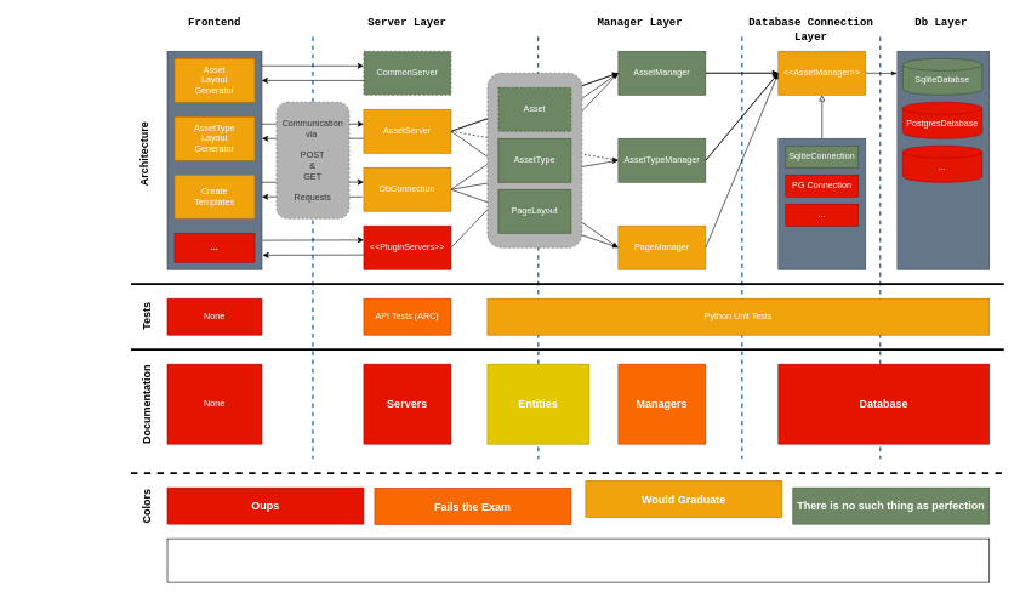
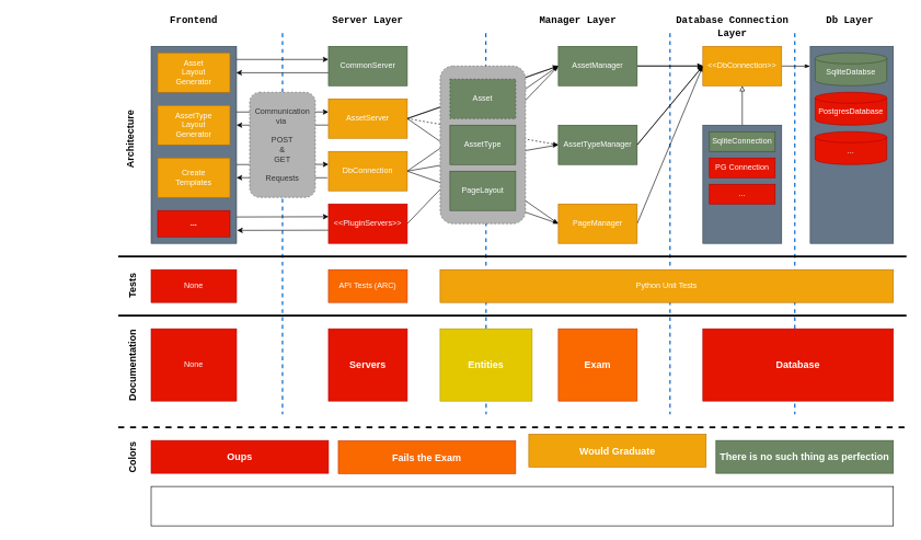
  <mxCell id="0" />
  <mxCell id="1" parent="0" />
  <mxCell id="2" value="" style="endArrow=none;dashed=1;html=1;rounded=0;strokeWidth=2;strokeColor=#0066CC;" parent="1" edge="1"><mxGeometry width="50" height="50" relative="1" as="geometry"><mxPoint x="1209" y="50" as="sourcePoint" /><mxPoint x="1209" y="630" as="targetPoint" /></mxGeometry></mxCell>
  <mxCell id="3" value="" style="endArrow=none;dashed=1;html=1;rounded=0;strokeWidth=2;strokeColor=#0066CC;" parent="1" edge="1"><mxGeometry width="50" height="50" relative="1" as="geometry"><mxPoint x="1019" y="50" as="sourcePoint" /><mxPoint x="1019" y="630" as="targetPoint" /></mxGeometry></mxCell>
  <mxCell id="4" value="" style="endArrow=none;dashed=1;html=1;rounded=0;strokeWidth=2;strokeColor=#0066CC;" parent="1" edge="1"><mxGeometry width="50" height="50" relative="1" as="geometry"><mxPoint x="738.58" y="50" as="sourcePoint" /><mxPoint x="739" y="630" as="targetPoint" /></mxGeometry></mxCell>
  <mxCell id="5" value="" style="endArrow=none;dashed=1;html=1;rounded=0;strokeWidth=2;strokeColor=#0066CC;" parent="1" edge="1"><mxGeometry width="50" height="50" relative="1" as="geometry"><mxPoint x="429" y="50" as="sourcePoint" /><mxPoint x="429" y="630" as="targetPoint" /></mxGeometry></mxCell>
  <mxCell id="6" value="" style="rounded=0;whiteSpace=wrap;html=1;labelPosition=center;verticalLabelPosition=middle;align=center;verticalAlign=middle;spacingTop=3;fillColor=#647687;strokeColor=#314354;fontColor=#ffffff;" parent="1" vertex="1"><mxGeometry x="229" y="70" width="130" height="300" as="geometry" /></mxCell>
  <mxCell id="7" style="edgeStyle=none;rounded=0;orthogonalLoop=1;jettySize=auto;html=1;exitX=1;exitY=0.5;exitDx=0;exitDy=0;entryX=0;entryY=0.5;entryDx=0;entryDy=0;endArrow=classicThin;endFill=1;" parent="1" source="10" target="28" edge="1"><mxGeometry relative="1" as="geometry" /></mxCell>
  <mxCell id="8" style="edgeStyle=none;rounded=0;orthogonalLoop=1;jettySize=auto;html=1;exitX=1;exitY=0.5;exitDx=0;exitDy=0;entryX=0;entryY=0.5;entryDx=0;entryDy=0;endArrow=classicThin;endFill=1;" parent="1" source="10" target="30" edge="1"><mxGeometry relative="1" as="geometry" /></mxCell>
  <mxCell id="9" style="edgeStyle=none;rounded=0;orthogonalLoop=1;jettySize=auto;html=1;exitX=1;exitY=0.5;exitDx=0;exitDy=0;entryX=0;entryY=0.5;entryDx=0;entryDy=0;endArrow=classicThin;endFill=1;" parent="1" source="10" target="32" edge="1"><mxGeometry relative="1" as="geometry" /></mxCell>
  <mxCell id="10" value="DbConnection" style="rounded=0;whiteSpace=wrap;html=1;fillColor=#f0a30a;strokeColor=#BD7000;fontColor=#ffffff;" parent="1" vertex="1"><mxGeometry x="499" y="230" width="120" height="60" as="geometry" /></mxCell>
  <mxCell id="11" style="edgeStyle=none;rounded=0;orthogonalLoop=1;jettySize=auto;html=1;exitX=1;exitY=0.5;exitDx=0;exitDy=0;entryX=0;entryY=0.5;entryDx=0;entryDy=0;endArrow=classicThin;endFill=1;" parent="1" source="12" target="28" edge="1"><mxGeometry relative="1" as="geometry" /></mxCell>
  <mxCell id="12" value="&amp;lt;&amp;lt;PluginServers&amp;gt;&amp;gt;" style="rounded=0;whiteSpace=wrap;html=1;fillColor=#e51400;strokeColor=#B20000;fontColor=#ffffff;" parent="1" vertex="1"><mxGeometry x="499" y="310" width="120" height="60" as="geometry" /></mxCell>
  <mxCell id="13" value="" style="endArrow=classic;html=1;entryX=0;entryY=0.333;entryDx=0;entryDy=0;entryPerimeter=0;" parent="1" target="21" edge="1"><mxGeometry width="50" height="50" relative="1" as="geometry"><mxPoint x="359" y="90" as="sourcePoint" /><mxPoint x="459" y="89.98" as="targetPoint" /></mxGeometry></mxCell>
  <mxCell id="14" value="" style="endArrow=classic;html=1;entryX=0.997;entryY=0.134;entryDx=0;entryDy=0;entryPerimeter=0;exitX=0;exitY=0.67;exitDx=0;exitDy=0;exitPerimeter=0;" parent="1" source="21" target="6" edge="1"><mxGeometry width="50" height="50" relative="1" as="geometry"><mxPoint x="459" y="110" as="sourcePoint" /><mxPoint x="509" y="60" as="targetPoint" /></mxGeometry></mxCell>
  <mxCell id="15" value="" style="endArrow=classic;html=1;entryX=0;entryY=0.333;entryDx=0;entryDy=0;entryPerimeter=0;" parent="1" target="25" edge="1"><mxGeometry width="50" height="50" relative="1" as="geometry"><mxPoint x="359" y="170" as="sourcePoint" /><mxPoint x="459" y="170" as="targetPoint" /></mxGeometry></mxCell>
  <mxCell id="16" value="" style="endArrow=classic;html=1;exitX=-0.001;exitY=0.665;exitDx=0;exitDy=0;exitPerimeter=0;" parent="1" source="25" edge="1"><mxGeometry width="50" height="50" relative="1" as="geometry"><mxPoint x="459" y="190.02" as="sourcePoint" /><mxPoint x="359" y="190" as="targetPoint" /></mxGeometry></mxCell>
  <mxCell id="17" value="" style="endArrow=classic;html=1;entryX=0;entryY=0.329;entryDx=0;entryDy=0;entryPerimeter=0;" parent="1" target="10" edge="1"><mxGeometry width="50" height="50" relative="1" as="geometry"><mxPoint x="359" y="250" as="sourcePoint" /><mxPoint x="459.39" y="249.75" as="targetPoint" /></mxGeometry></mxCell>
  <mxCell id="18" value="" style="endArrow=classic;html=1;exitX=-0.015;exitY=0.668;exitDx=0;exitDy=0;exitPerimeter=0;" parent="1" source="10" edge="1"><mxGeometry width="50" height="50" relative="1" as="geometry"><mxPoint x="459.39" y="269.77" as="sourcePoint" /><mxPoint x="359" y="270" as="targetPoint" /></mxGeometry></mxCell>
  <mxCell id="19" value="" style="endArrow=classic;html=1;entryX=0.001;entryY=0.323;entryDx=0;entryDy=0;entryPerimeter=0;exitX=1.003;exitY=0.866;exitDx=0;exitDy=0;exitPerimeter=0;" parent="1" source="6" target="12" edge="1"><mxGeometry width="50" height="50" relative="1" as="geometry"><mxPoint x="349" y="325" as="sourcePoint" /><mxPoint x="459.39" y="329.75" as="targetPoint" /></mxGeometry></mxCell>
  <mxCell id="20" value="" style="endArrow=classic;html=1;exitX=-0.003;exitY=0.665;exitDx=0;exitDy=0;exitPerimeter=0;entryX=1.007;entryY=0.934;entryDx=0;entryDy=0;entryPerimeter=0;" parent="1" source="12" target="6" edge="1"><mxGeometry width="50" height="50" relative="1" as="geometry"><mxPoint x="459.39" y="349.77" as="sourcePoint" /><mxPoint x="379" y="354" as="targetPoint" /></mxGeometry></mxCell>
- <mxCell id="21" value="CommonServer" style="rounded=0;whiteSpace=wrap;html=1;fillColor=#6d8764;strokeColor=#3A5431;fontColor=#ffffff;dashed=1;" parent="1" vertex="1"><mxGeometry x="499" y="70" width="120" height="60" as="geometry" /></mxCell>
+ <mxCell id="21" value="CommonServer" style="rounded=0;whiteSpace=wrap;html=1;fillColor=#6d8764;strokeColor=#3A5431;fontColor=#ffffff;" parent="1" vertex="1"><mxGeometry x="499" y="70" width="120" height="60" as="geometry" /></mxCell>
  <mxCell id="22" style="rounded=0;orthogonalLoop=1;jettySize=auto;html=1;exitX=1;exitY=0.5;exitDx=0;exitDy=0;entryX=0;entryY=0.5;entryDx=0;entryDy=0;" parent="1" source="25" target="28" edge="1"><mxGeometry relative="1" as="geometry" /></mxCell>
  <mxCell id="23" style="edgeStyle=none;rounded=0;orthogonalLoop=1;jettySize=auto;html=1;exitX=1;exitY=0.5;exitDx=0;exitDy=0;entryX=0;entryY=0.5;entryDx=0;entryDy=0;endArrow=classicThin;endFill=1;dashed=1;" parent="1" source="25" target="30" edge="1"><mxGeometry relative="1" as="geometry" /></mxCell>
  <mxCell id="24" style="edgeStyle=none;rounded=0;orthogonalLoop=1;jettySize=auto;html=1;exitX=1;exitY=0.5;exitDx=0;exitDy=0;entryX=0;entryY=0.5;entryDx=0;entryDy=0;endArrow=classicThin;endFill=1;" parent="1" source="25" target="32" edge="1"><mxGeometry relative="1" as="geometry" /></mxCell>
  <mxCell id="25" value="AssetServer" style="rounded=0;whiteSpace=wrap;html=1;fillColor=#f0a30a;strokeColor=#BD7000;fontColor=#ffffff;" parent="1" vertex="1"><mxGeometry x="499" y="150" width="120" height="60" as="geometry" /></mxCell>
  <mxCell id="26" value="Communication&lt;br&gt;via&amp;nbsp;&lt;br&gt;&lt;br&gt;POST&lt;br&gt;&amp;amp;&lt;br&gt;GET&lt;br&gt;&lt;br&gt;Requests" style="rounded=1;whiteSpace=wrap;html=1;dashed=1;strokeColor=#666666;fontColor=#333333;fillColor=#B3B3B3;" parent="1" vertex="1"><mxGeometry x="379" y="140" width="100" height="160" as="geometry" /></mxCell>
  <mxCell id="27" style="edgeStyle=none;rounded=0;orthogonalLoop=1;jettySize=auto;html=1;exitX=1;exitY=0.5;exitDx=0;exitDy=0;entryX=0;entryY=0.5;entryDx=0;entryDy=0;" parent="1" source="28" target="34" edge="1"><mxGeometry relative="1" as="geometry" /></mxCell>
  <mxCell id="28" value="AssetManager" style="rounded=0;whiteSpace=wrap;html=1;fillColor=#6d8764;strokeColor=#3A5431;fontColor=#ffffff;" parent="1" vertex="1"><mxGeometry x="849" y="70" width="120" height="60" as="geometry" /></mxCell>
  <mxCell id="29" style="edgeStyle=none;rounded=0;orthogonalLoop=1;jettySize=auto;html=1;exitX=1;exitY=0.5;exitDx=0;exitDy=0;entryX=0;entryY=0.5;entryDx=0;entryDy=0;" parent="1" source="30" target="34" edge="1"><mxGeometry relative="1" as="geometry"><mxPoint x="1049" y="220" as="targetPoint" /></mxGeometry></mxCell>
  <mxCell id="30" value="AssetTypeManager" style="rounded=0;whiteSpace=wrap;html=1;fillColor=#6d8764;strokeColor=#3A5431;fontColor=#ffffff;" parent="1" vertex="1"><mxGeometry x="849" y="190" width="120" height="60" as="geometry" /></mxCell>
  <mxCell id="31" style="edgeStyle=none;rounded=0;orthogonalLoop=1;jettySize=auto;html=1;exitX=1;exitY=0.5;exitDx=0;exitDy=0;entryX=0;entryY=0.5;entryDx=0;entryDy=0;" parent="1" source="32" target="34" edge="1"><mxGeometry relative="1" as="geometry"><mxPoint x="1049" y="220" as="targetPoint" /></mxGeometry></mxCell>
  <mxCell id="32" value="PageManager" style="rounded=0;whiteSpace=wrap;html=1;fillColor=#f0a30a;strokeColor=#BD7000;fontColor=#ffffff;" parent="1" vertex="1"><mxGeometry x="849" y="310" width="120" height="60" as="geometry" /></mxCell>
  <mxCell id="33" style="edgeStyle=none;rounded=0;orthogonalLoop=1;jettySize=auto;html=1;exitX=1;exitY=0.5;exitDx=0;exitDy=0;entryX=-0.002;entryY=0.101;entryDx=0;entryDy=0;entryPerimeter=0;endArrow=classicThin;endFill=1;fontSize=12;" parent="1" source="34" target="41" edge="1"><mxGeometry relative="1" as="geometry" /></mxCell>
- <mxCell id="34" value="&amp;lt;&amp;lt;AssetManager&amp;gt;&amp;gt;" style="rounded=0;whiteSpace=wrap;html=1;fillColor=#f0a30a;strokeColor=#BD7000;fontColor=#ffffff;" parent="1" vertex="1"><mxGeometry x="1069" y="70" width="120" height="60" as="geometry" /></mxCell>
+ <mxCell id="34" value="&amp;lt;&amp;lt;DbConnection&amp;gt;&amp;gt;" style="rounded=0;whiteSpace=wrap;html=1;fillColor=#f0a30a;strokeColor=#BD7000;fontColor=#ffffff;" parent="1" vertex="1"><mxGeometry x="1069" y="70" width="120" height="60" as="geometry" /></mxCell>
  <mxCell id="35" style="edgeStyle=none;rounded=0;orthogonalLoop=1;jettySize=auto;html=1;exitX=0.5;exitY=0;exitDx=0;exitDy=0;entryX=0.5;entryY=1;entryDx=0;entryDy=0;endArrow=block;endFill=0;" parent="1" source="36" target="34" edge="1"><mxGeometry relative="1" as="geometry" /></mxCell>
  <mxCell id="36" value="" style="rounded=0;whiteSpace=wrap;html=1;fillColor=#647687;strokeColor=#314354;fontColor=#ffffff;" parent="1" vertex="1"><mxGeometry x="1069" y="190" width="120" height="180" as="geometry" /></mxCell>
  <mxCell id="37" value="SqliteConnection" style="rounded=0;whiteSpace=wrap;html=1;fillColor=#6d8764;strokeColor=#3A5431;fontColor=#ffffff;" parent="1" vertex="1"><mxGeometry x="1079" y="200" width="100" height="30" as="geometry" /></mxCell>
  <mxCell id="38" style="edgeStyle=none;rounded=0;orthogonalLoop=1;jettySize=auto;html=1;endArrow=classicThin;endFill=1;" parent="1" edge="1"><mxGeometry relative="1" as="geometry"><mxPoint x="969" y="100" as="sourcePoint" /><mxPoint x="1069" y="100" as="targetPoint" /></mxGeometry></mxCell>
  <mxCell id="39" style="edgeStyle=none;rounded=0;orthogonalLoop=1;jettySize=auto;html=1;exitX=1;exitY=0.5;exitDx=0;exitDy=0;entryX=0;entryY=0.5;entryDx=0;entryDy=0;endArrow=classicThin;endFill=1;" parent="1" source="30" target="34" edge="1"><mxGeometry relative="1" as="geometry"><mxPoint x="1089" y="100" as="targetPoint" /><mxPoint x="949" y="220" as="sourcePoint" /></mxGeometry></mxCell>
  <mxCell id="40" style="rounded=0;orthogonalLoop=1;jettySize=auto;html=1;exitX=1;exitY=0.5;exitDx=0;exitDy=0;endArrow=classicThin;endFill=1;entryX=0;entryY=0.5;entryDx=0;entryDy=0;" parent="1" edge="1" target="28"><mxGeometry relative="1" as="geometry"><mxPoint x="619" y="180" as="sourcePoint" /><mxPoint x="939" y="100" as="targetPoint" /></mxGeometry></mxCell>
  <mxCell id="41" value="" style="rounded=0;whiteSpace=wrap;html=1;fontSize=12;fillColor=#647687;strokeColor=#314354;fontColor=#ffffff;" parent="1" vertex="1"><mxGeometry x="1232.5" y="70" width="126.5" height="300" as="geometry" /></mxCell>
  <mxCell id="42" value="SqliteDatabse" style="strokeWidth=1;html=1;shape=mxgraph.flowchart.database;whiteSpace=wrap;verticalAlign=middle;fontSize=12;labelPosition=center;verticalLabelPosition=middle;align=center;spacingTop=10;fillColor=#6d8764;strokeColor=#3A5431;fontColor=#ffffff;" parent="1" vertex="1"><mxGeometry x="1240" y="80" width="109" height="50" as="geometry" /></mxCell>
  <mxCell id="43" value="&lt;font face=&quot;Courier New&quot; style=&quot;font-size: 15px;&quot;&gt;Frontend&lt;/font&gt;" style="text;html=1;strokeColor=none;fillColor=none;align=center;verticalAlign=middle;whiteSpace=wrap;rounded=0;fontSize=15;fontStyle=1" parent="1" vertex="1"><mxGeometry x="229" y="20" width="130" height="20" as="geometry" /></mxCell>
  <mxCell id="44" value="" style="rounded=1;whiteSpace=wrap;html=1;strokeWidth=1;fontSize=12;dashed=1;strokeColor=#666666;fontColor=#333333;fillColor=#B3B3B3;" parent="1" vertex="1"><mxGeometry x="669" y="100" width="130" height="240" as="geometry" /></mxCell>
  <mxCell id="45" value="Asset" style="rounded=0;whiteSpace=wrap;html=1;strokeWidth=1;fontSize=12;fillColor=#6d8764;strokeColor=#3A5431;fontColor=#ffffff;dashed=1;" parent="1" vertex="1"><mxGeometry x="684" y="120" width="100" height="60" as="geometry" /></mxCell>
  <mxCell id="46" value="AssetType" style="rounded=0;whiteSpace=wrap;html=1;strokeWidth=1;fontSize=12;fillColor=#6d8764;strokeColor=#3A5431;fontColor=#ffffff;" parent="1" vertex="1"><mxGeometry x="684" y="190" width="100" height="60" as="geometry" /></mxCell>
  <mxCell id="47" value="&lt;span style=&quot;font-weight: normal&quot;&gt;PageLayout&lt;/span&gt;" style="rounded=0;whiteSpace=wrap;html=1;strokeWidth=1;fontSize=12;fontStyle=1;fillColor=#6d8764;strokeColor=#3A5431;fontColor=#ffffff;" parent="1" vertex="1"><mxGeometry x="684" y="260" width="100" height="60" as="geometry" /></mxCell>
  <mxCell id="48" value="Asset&lt;br&gt;Layout&lt;br&gt;Generator" style="rounded=0;whiteSpace=wrap;html=1;strokeWidth=1;fontSize=12;fillColor=#f0a30a;strokeColor=#BD7000;fontColor=#ffffff;" parent="1" vertex="1"><mxGeometry x="239" y="80" width="110" height="60" as="geometry" /></mxCell>
  <mxCell id="49" value="AssetType&lt;br&gt;Layout&lt;br&gt;Generator" style="rounded=0;whiteSpace=wrap;html=1;strokeWidth=1;fontSize=12;fillColor=#f0a30a;strokeColor=#BD7000;fontColor=#ffffff;" parent="1" vertex="1"><mxGeometry x="239" y="160" width="110" height="60" as="geometry" /></mxCell>
  <mxCell id="50" value="Create&lt;br&gt;Templates" style="rounded=0;whiteSpace=wrap;html=1;strokeWidth=1;fontSize=12;fillColor=#f0a30a;strokeColor=#BD7000;fontColor=#ffffff;" parent="1" vertex="1"><mxGeometry x="239" y="240" width="110" height="60" as="geometry" /></mxCell>
  <mxCell id="51" value="&lt;b&gt;...&lt;/b&gt;" style="rounded=0;whiteSpace=wrap;html=1;strokeWidth=1;fontSize=12;fillColor=#e51400;strokeColor=#B20000;fontColor=#ffffff;" parent="1" vertex="1"><mxGeometry x="239" y="320" width="110" height="40" as="geometry" /></mxCell>
  <mxCell id="52" value="PostgresDatabase" style="strokeWidth=1;html=1;shape=mxgraph.flowchart.database;whiteSpace=wrap;verticalAlign=middle;fontSize=12;labelPosition=center;verticalLabelPosition=middle;align=center;spacingTop=10;fillColor=#e51400;strokeColor=#B20000;fontColor=#ffffff;" parent="1" vertex="1"><mxGeometry x="1240" y="140" width="109" height="50" as="geometry" /></mxCell>
  <mxCell id="53" value="None" style="rounded=0;whiteSpace=wrap;html=1;strokeWidth=1;fillColor=#e51400;fontSize=12;strokeColor=#B20000;fontColor=#ffffff;" parent="1" vertex="1"><mxGeometry x="229" y="410" width="130" height="50" as="geometry" /></mxCell>
  <mxCell id="54" value="" style="endArrow=none;html=1;fontSize=12;strokeWidth=3;" parent="1" edge="1"><mxGeometry width="50" height="50" relative="1" as="geometry"><mxPoint x="179" y="390" as="sourcePoint" /><mxPoint x="1379" y="390" as="targetPoint" /></mxGeometry></mxCell>
  <mxCell id="55" value="API Tests (ARC)" style="rounded=0;whiteSpace=wrap;html=1;strokeWidth=1;fillColor=#fa6800;fontSize=12;strokeColor=#C73500;fontColor=#ffffff;" parent="1" vertex="1"><mxGeometry x="499" y="410" width="120" height="50" as="geometry" /></mxCell>
  <mxCell id="56" value="Python Unit Tests" style="rounded=0;whiteSpace=wrap;html=1;strokeWidth=1;fillColor=#f0a30a;fontSize=12;strokeColor=#BD7000;fontColor=#ffffff;" parent="1" vertex="1"><mxGeometry x="669" y="410" width="690" height="50" as="geometry" /></mxCell>
  <mxCell id="57" value="PG Connection" style="rounded=0;whiteSpace=wrap;html=1;fillColor=#e51400;strokeColor=#B20000;fontColor=#ffffff;" parent="1" vertex="1"><mxGeometry x="1079" y="240" width="100" height="30" as="geometry" /></mxCell>
  <mxCell id="58" value="..." style="rounded=0;whiteSpace=wrap;html=1;fillColor=#e51400;strokeColor=#B20000;fontColor=#ffffff;" parent="1" vertex="1"><mxGeometry x="1079" y="280" width="100" height="30" as="geometry" /></mxCell>
  <mxCell id="59" value="..." style="strokeWidth=1;html=1;shape=mxgraph.flowchart.database;whiteSpace=wrap;verticalAlign=middle;fontSize=12;labelPosition=center;verticalLabelPosition=middle;align=center;spacingTop=10;fillColor=#e51400;strokeColor=#B20000;fontColor=#ffffff;" parent="1" vertex="1"><mxGeometry x="1240" y="200" width="109" height="50" as="geometry" /></mxCell>
  <mxCell id="60" value="Architecture" style="text;html=1;strokeColor=none;fillColor=none;align=center;verticalAlign=middle;whiteSpace=wrap;rounded=0;rotation=-90;fontStyle=1;fontSize=15;" parent="1" vertex="1"><mxGeometry x="20.42" y="193.3" width="352.18" height="35" as="geometry" /></mxCell>
  <mxCell id="61" value="Tests" style="text;html=1;strokeColor=none;fillColor=none;align=center;verticalAlign=middle;whiteSpace=wrap;rounded=0;fontSize=15;rotation=-90;fontStyle=1" parent="1" vertex="1"><mxGeometry x="155.49" y="416.05" width="88.03" height="35" as="geometry" /></mxCell>
  <mxCell id="62" value="&lt;font face=&quot;Courier New&quot;&gt;Server Layer&lt;/font&gt;" style="text;html=1;strokeColor=none;fillColor=none;align=center;verticalAlign=middle;whiteSpace=wrap;rounded=0;fontSize=15;fontStyle=1" parent="1" vertex="1"><mxGeometry x="499" y="20" width="120" height="20" as="geometry" /></mxCell>
  <mxCell id="63" value="&lt;font face=&quot;Courier New&quot;&gt;Manager Layer&lt;/font&gt;" style="text;html=1;strokeColor=none;fillColor=none;align=center;verticalAlign=middle;whiteSpace=wrap;rounded=0;fontSize=15;fontStyle=1" parent="1" vertex="1"><mxGeometry x="739" y="20" width="280" height="20" as="geometry" /></mxCell>
  <mxCell id="64" value="&lt;font face=&quot;Courier New&quot;&gt;Database Connection&lt;br&gt;Layer&lt;br&gt;&lt;/font&gt;" style="text;html=1;strokeColor=none;fillColor=none;align=center;verticalAlign=middle;whiteSpace=wrap;rounded=0;fontSize=15;fontStyle=1" parent="1" vertex="1"><mxGeometry x="1019" y="30" width="190" height="20" as="geometry" /></mxCell>
  <mxCell id="65" value="&lt;font face=&quot;Courier New&quot;&gt;Db Layer&lt;/font&gt;" style="text;html=1;strokeColor=none;fillColor=none;align=center;verticalAlign=middle;whiteSpace=wrap;rounded=0;fontSize=15;fontStyle=1" parent="1" vertex="1"><mxGeometry x="1232.5" y="20" width="120" height="20" as="geometry" /></mxCell>
  <mxCell id="66" value="" style="endArrow=none;html=1;fontSize=12;strokeWidth=3;" parent="1" edge="1"><mxGeometry width="50" height="50" relative="1" as="geometry"><mxPoint x="179" y="480" as="sourcePoint" /><mxPoint x="1379" y="480" as="targetPoint" /></mxGeometry></mxCell>
  <mxCell id="67" value="Documentation" style="text;html=1;strokeColor=none;fillColor=none;align=center;verticalAlign=middle;whiteSpace=wrap;rounded=0;fontSize=15;rotation=-90;fontStyle=1" parent="1" vertex="1"><mxGeometry x="126.48" y="537.48" width="146.06" height="35" as="geometry" /></mxCell>
  <mxCell id="68" value="None" style="rounded=0;whiteSpace=wrap;html=1;strokeWidth=1;fillColor=#e51400;fontSize=12;strokeColor=#B20000;fontColor=#ffffff;" parent="1" vertex="1"><mxGeometry x="229" y="500" width="130" height="110" as="geometry" /></mxCell>
  <mxCell id="69" value="&lt;font style=&quot;font-size: 15px&quot;&gt;&lt;b&gt;Servers&lt;/b&gt;&lt;/font&gt;" style="rounded=0;whiteSpace=wrap;html=1;strokeWidth=1;fillColor=#e51400;fontSize=12;strokeColor=#B20000;fontColor=#ffffff;" parent="1" vertex="1"><mxGeometry x="499" y="500" width="120" height="110" as="geometry" /></mxCell>
  <mxCell id="70" value="&lt;b&gt;Entities&lt;br&gt;&lt;/b&gt;" style="rounded=0;whiteSpace=wrap;html=1;strokeWidth=1;fontSize=15;fillColor=#e3c800;strokeColor=#B09500;fontColor=#ffffff;" parent="1" vertex="1"><mxGeometry x="669" y="500" width="140" height="110" as="geometry" /></mxCell>
- <mxCell id="71" value="&lt;font style=&quot;font-size: 15px&quot;&gt;&lt;b&gt;Managers&lt;/b&gt;&lt;/font&gt;" style="rounded=0;whiteSpace=wrap;html=1;fillColor=#fa6800;strokeColor=#C73500;fontColor=#ffffff;" parent="1" vertex="1"><mxGeometry x="849" y="500" width="120" height="110" as="geometry" /></mxCell>
+ <mxCell id="71" value="&lt;font style=&quot;font-size: 15px&quot;&gt;&lt;b&gt;Exam&lt;/b&gt;&lt;/font&gt;" style="rounded=0;whiteSpace=wrap;html=1;fillColor=#fa6800;strokeColor=#C73500;fontColor=#ffffff;" parent="1" vertex="1"><mxGeometry x="849" y="500" width="120" height="110" as="geometry" /></mxCell>
  <mxCell id="72" value="&lt;font style=&quot;font-size: 15px&quot;&gt;&lt;b&gt;Database&lt;/b&gt;&lt;/font&gt;" style="rounded=0;whiteSpace=wrap;html=1;fillColor=#e51400;strokeColor=#B20000;fontColor=#ffffff;" parent="1" vertex="1"><mxGeometry x="1069" y="500" width="290" height="110" as="geometry" /></mxCell>
  <mxCell id="73" value="" style="endArrow=none;dashed=1;html=1;strokeWidth=3;fontSize=15;" parent="1" edge="1"><mxGeometry width="50" height="50" relative="1" as="geometry"><mxPoint x="179" y="650" as="sourcePoint" /><mxPoint x="1379" y="650" as="targetPoint" /></mxGeometry></mxCell>
  <mxCell id="74" value="Colors" style="text;html=1;strokeColor=none;fillColor=none;align=center;verticalAlign=middle;whiteSpace=wrap;rounded=0;fontSize=15;rotation=-90;fontStyle=1" parent="1" vertex="1"><mxGeometry x="173.88" y="678" width="51.25" height="35" as="geometry" /></mxCell>
  <mxCell id="75" value="&lt;b&gt;Oups&lt;/b&gt;" style="rounded=0;whiteSpace=wrap;html=1;strokeWidth=1;fillColor=#e51400;fontSize=15;strokeColor=#B20000;fontColor=#ffffff;" parent="1" vertex="1"><mxGeometry x="229" y="670" width="270" height="50" as="geometry" /></mxCell>
  <mxCell id="76" value="&lt;b&gt;Fails the Exam&lt;/b&gt;" style="rounded=0;whiteSpace=wrap;html=1;strokeWidth=1;fillColor=#fa6800;fontSize=15;strokeColor=#C73500;fontColor=#ffffff;" parent="1" vertex="1"><mxGeometry x="514" y="670.5" width="270" height="50" as="geometry" /></mxCell>
  <mxCell id="77" value="&lt;b&gt;Would Graduate&lt;/b&gt;" style="rounded=0;whiteSpace=wrap;html=1;strokeWidth=1;fillColor=#f0a30a;fontSize=15;strokeColor=#BD7000;fontColor=#ffffff;" parent="1" vertex="1"><mxGeometry x="804" y="660.5" width="270" height="50" as="geometry" /></mxCell>
  <mxCell id="78" value="&lt;b&gt;There is no such thing as perfection&lt;/b&gt;" style="rounded=0;whiteSpace=wrap;html=1;strokeWidth=1;fillColor=#6d8764;fontSize=15;strokeColor=#3A5431;fontColor=#ffffff;" parent="1" vertex="1"><mxGeometry x="1089" y="670" width="270" height="50" as="geometry" /></mxCell>
  <mxCell id="79" value="" style="rounded=0;whiteSpace=wrap;html=1;" vertex="1" parent="1"><mxGeometry x="229" y="740" width="1130" height="60" as="geometry" /></mxCell>
